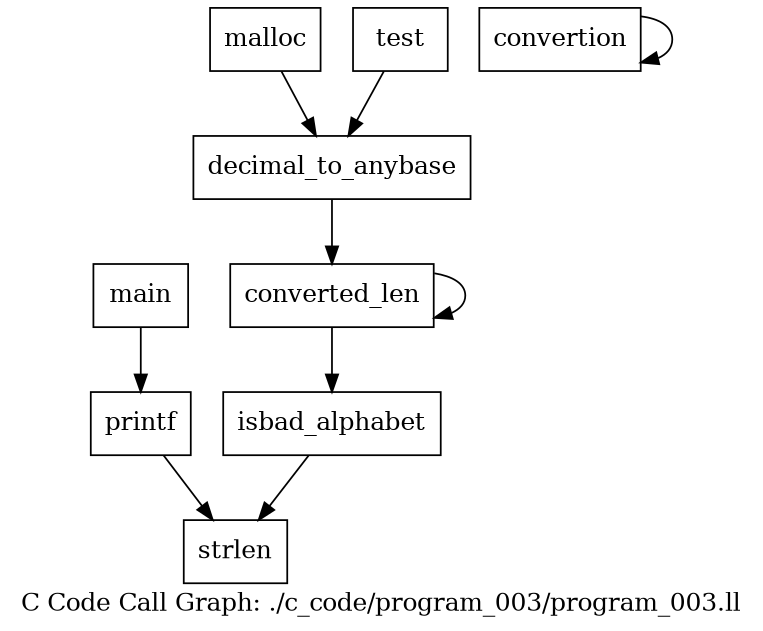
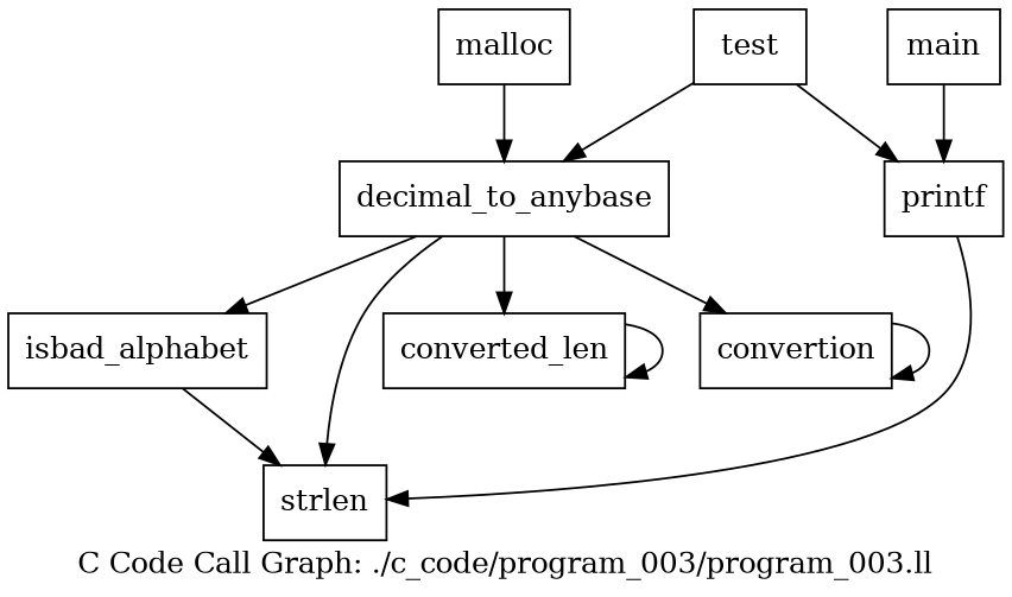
  digraph {
    label="C Code Call Graph: ./c_code/program_003/program_003.ll"
    node [shape=record]
    n1 [label="{isbad_alphabet}"]
    n2 [label="{strlen}"]
    n3 [label="{converted_len}"]
    n4 [label="{convertion}"]
    n5 [label="{decimal_to_anybase}"]
    n6 [label="{malloc}"]
    n7 [label="{main}"]
    n8 [label="{printf}"]
    n9 [label="{test}"]
    n1 -> n2
    n3 -> n3
    n4 -> n4
-   n3 -> n1
+   n5 -> n1
+   n5 -> n2
    n5 -> n3
+   n5 -> n4
    n6 -> n5
    n7 -> n8
    n8 -> n2
    n9 -> n5
+   n9 -> n8
  }
